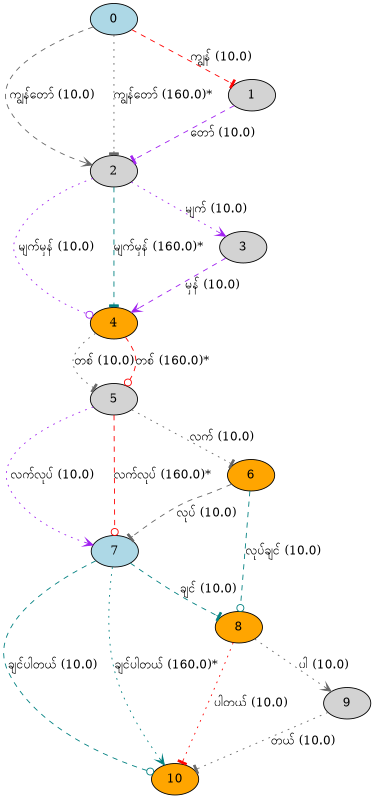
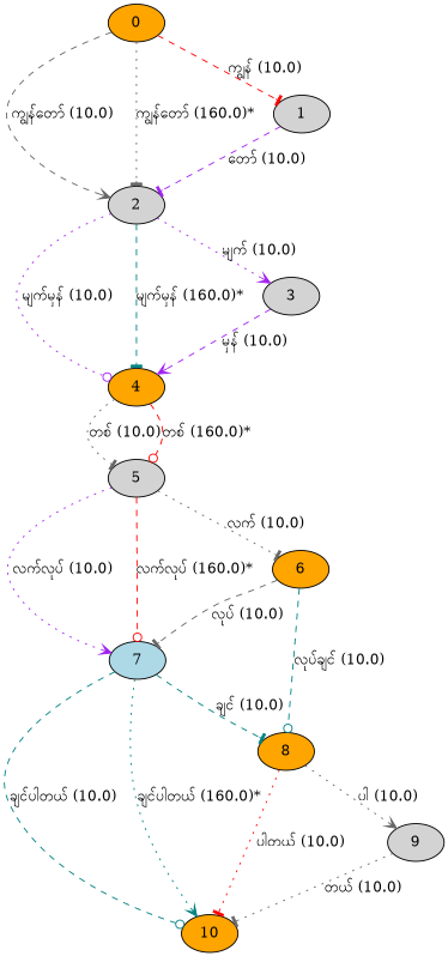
  digraph {
    rankdir=TB
    node [fillcolor=lightgrey style=filled]
    edge [arrowhead=tee color=gray40 style=dashed]
-   0 [fillcolor=lightblue]
+   0 [fillcolor=orange]
    1
    2
    3
    4 [fillcolor=orange]
    5
    6 [fillcolor=orange]
    7 [fillcolor=lightblue]
    8 [fillcolor=orange]
    10 [fillcolor=orange]
    9
    0 -> 1 [color=red label="ကျွန် (10.0)"]
    0 -> 2 [arrowhead=vee label="ကျွန်တော် (10.0)"]
    0 -> 2 [label="ကျွန်တော် (160.0)*" style=dotted]
    1 -> 2 [color=purple label="တော် (10.0)"]
    2 -> 3 [arrowhead=vee color=purple label="မျက် (10.0)" style=dotted]
    2 -> 4 [arrowhead=odot color=purple label="မျက်မှန် (10.0)" style=dotted]
    2 -> 4 [color=teal label="မျက်မှန် (160.0)*"]
    3 -> 4 [arrowhead=vee color=purple label="မှန် (10.0)"]
    4 -> 5 [label="တစ် (10.0)" style=dotted]
    4 -> 5 [arrowhead=odot color=red label="တစ် (160.0)*"]
    5 -> 6 [label="လက် (10.0)" style=dotted]
    5 -> 7 [arrowhead=vee color=purple label="လက်လုပ် (10.0)" style=dotted]
    5 -> 7 [arrowhead=odot color=red label="လက်လုပ် (160.0)*"]
    6 -> 7 [label="လုပ် (10.0)"]
    6 -> 8 [arrowhead=odot color=teal label="လုပ်ချင် (10.0)"]
    7 -> 8 [color=teal label="ချင် (10.0)"]
    7 -> 10 [arrowhead=odot color=teal label="ချင်ပါတယ် (10.0)"]
    7 -> 10 [arrowhead=vee color=teal label="ချင်ပါတယ် (160.0)*" style=dotted]
    8 -> 10 [color=red label="ပါတယ် (10.0)" style=dotted]
    8 -> 9 [arrowhead=vee label="ပါ (10.0)" style=dotted]
    9 -> 10 [label="တယ် (10.0)" style=dotted]
  }
